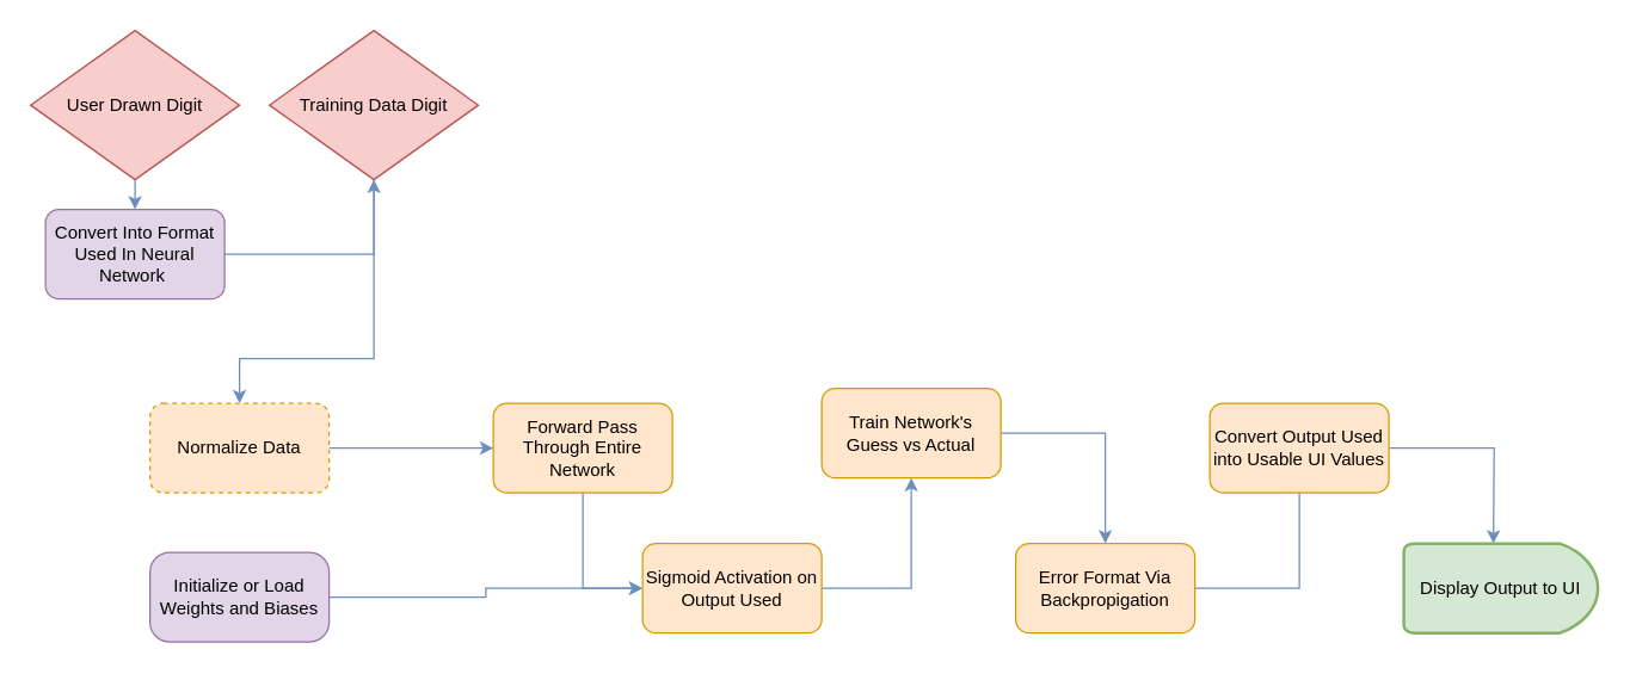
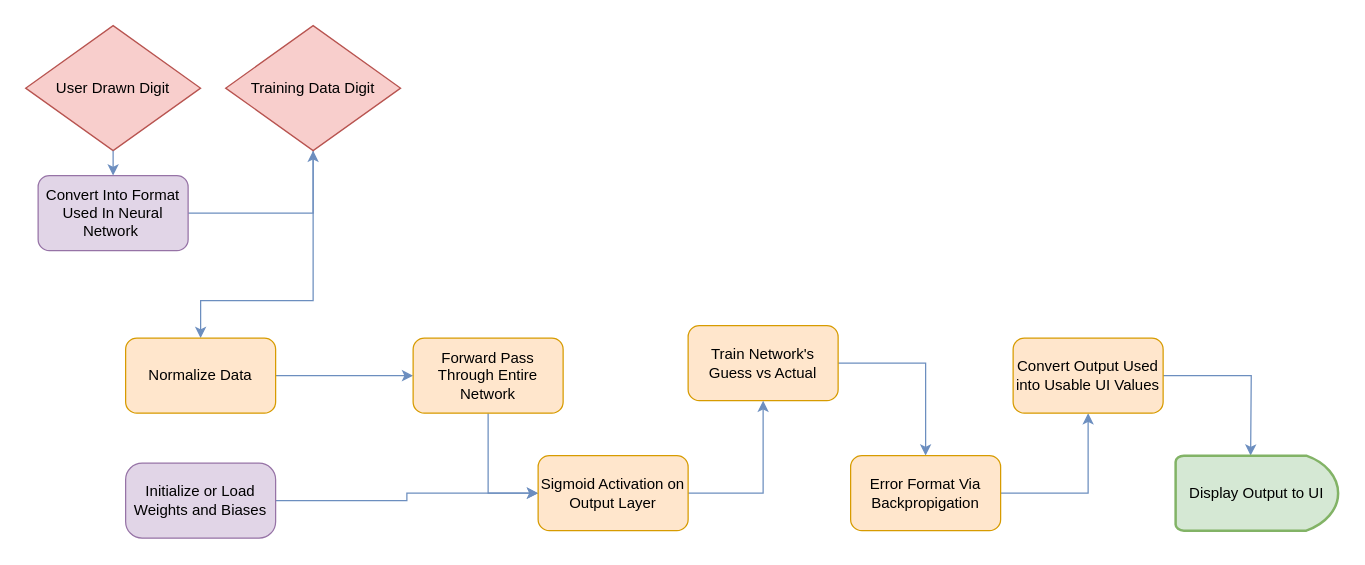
  <mxCell id="0" />
  <mxCell id="1" parent="0" />
  <mxCell id="2" value="" style="edgeStyle=orthogonalEdgeStyle;rounded=0;orthogonalLoop=1;jettySize=auto;html=1;fillColor=#dae8fc;strokeColor=#6c8ebf;" edge="1" parent="1" source="3" target="6"><mxGeometry relative="1" as="geometry" /></mxCell>
  <mxCell id="3" value="Convert Into Format Used In Neural Network&amp;nbsp;" style="rounded=1;whiteSpace=wrap;html=1;fillColor=#e1d5e7;strokeColor=#9673a6;" vertex="1" parent="1"><mxGeometry x="30" y="140" width="120" height="60" as="geometry" /></mxCell>
  <mxCell id="4" value="User Drawn Digit" style="rhombus;whiteSpace=wrap;html=1;fillColor=#f8cecc;strokeColor=#b85450;" vertex="1" parent="1"><mxGeometry x="20" y="20" width="140" height="100" as="geometry" /></mxCell>
  <mxCell id="5" style="edgeStyle=orthogonalEdgeStyle;rounded=0;orthogonalLoop=1;jettySize=auto;html=1;fillColor=#dae8fc;strokeColor=#6c8ebf;" edge="1" parent="1" source="6" target="8"><mxGeometry relative="1" as="geometry"><Array as="points"><mxPoint x="250" y="240" /><mxPoint x="160" y="240" /></Array></mxGeometry></mxCell>
  <mxCell id="6" value="Training Data Digit" style="rhombus;whiteSpace=wrap;html=1;fillColor=#f8cecc;strokeColor=#b85450;" vertex="1" parent="1"><mxGeometry x="180" y="20" width="140" height="100" as="geometry" /></mxCell>
  <mxCell id="7" style="edgeStyle=orthogonalEdgeStyle;rounded=0;orthogonalLoop=1;jettySize=auto;html=1;entryX=0;entryY=0.5;entryDx=0;entryDy=0;fillColor=#dae8fc;strokeColor=#6c8ebf;" edge="1" parent="1" source="8" target="10"><mxGeometry relative="1" as="geometry" /></mxCell>
- <mxCell id="8" value="Normalize Data" style="rounded=1;whiteSpace=wrap;html=1;fillColor=#ffe6cc;strokeColor=#d79b00;dashed=1;" vertex="1" parent="1"><mxGeometry x="100" y="270" width="120" height="60" as="geometry" /></mxCell>
+ <mxCell id="8" value="Normalize Data" style="rounded=1;whiteSpace=wrap;html=1;fillColor=#ffe6cc;strokeColor=#d79b00;" vertex="1" parent="1"><mxGeometry x="100" y="270" width="120" height="60" as="geometry" /></mxCell>
  <mxCell id="9" style="edgeStyle=orthogonalEdgeStyle;rounded=0;orthogonalLoop=1;jettySize=auto;html=1;entryX=0;entryY=0.5;entryDx=0;entryDy=0;fillColor=#dae8fc;strokeColor=#6c8ebf;" edge="1" parent="1" source="10" target="21"><mxGeometry relative="1" as="geometry" /></mxCell>
  <mxCell id="10" value="Forward Pass Through Entire Network" style="whiteSpace=wrap;html=1;rounded=1;fillColor=#ffe6cc;strokeColor=#d79b00;" vertex="1" parent="1"><mxGeometry x="330" y="270" width="120" height="60" as="geometry" /></mxCell>
  <mxCell id="11" style="edgeStyle=orthogonalEdgeStyle;rounded=0;orthogonalLoop=1;jettySize=auto;html=1;fillColor=#dae8fc;strokeColor=#6c8ebf;" edge="1" parent="1" source="12" target="21"><mxGeometry relative="1" as="geometry" /></mxCell>
  <mxCell id="12" value="Initialize or Load Weights and Biases" style="rounded=1;whiteSpace=wrap;html=1;fillColor=#e1d5e7;strokeColor=#9673a6;arcSize=22;" vertex="1" parent="1"><mxGeometry x="100" y="370" width="120" height="60" as="geometry" /></mxCell>
  <mxCell id="13" style="edgeStyle=orthogonalEdgeStyle;rounded=0;orthogonalLoop=1;jettySize=auto;html=1;fillColor=#dae8fc;strokeColor=#6c8ebf;" edge="1" parent="1" source="14" target="16"><mxGeometry relative="1" as="geometry" /></mxCell>
  <mxCell id="14" value="Train Network's Guess vs Actual" style="rounded=1;whiteSpace=wrap;html=1;fillColor=#ffe6cc;strokeColor=#d79b00;" vertex="1" parent="1"><mxGeometry x="550" y="260" width="120" height="60" as="geometry" /></mxCell>
- <mxCell id="15" style="edgeStyle=orthogonalEdgeStyle;rounded=0;orthogonalLoop=1;jettySize=auto;html=1;entryX=0.5;entryY=1;entryDx=0;entryDy=0;fillColor=#dae8fc;strokeColor=#6c8ebf;endArrow=none;" edge="1" parent="1" source="16" target="18"><mxGeometry relative="1" as="geometry" /></mxCell>
+ <mxCell id="15" style="edgeStyle=orthogonalEdgeStyle;rounded=0;orthogonalLoop=1;jettySize=auto;html=1;entryX=0.5;entryY=1;entryDx=0;entryDy=0;fillColor=#dae8fc;strokeColor=#6c8ebf;" edge="1" parent="1" source="16" target="18"><mxGeometry relative="1" as="geometry" /></mxCell>
  <mxCell id="16" value="Error Format Via Backpropigation" style="rounded=1;whiteSpace=wrap;html=1;fillColor=#ffe6cc;strokeColor=#d79b00;" vertex="1" parent="1"><mxGeometry x="680" y="364" width="120" height="60" as="geometry" /></mxCell>
  <mxCell id="17" value="" style="edgeStyle=orthogonalEdgeStyle;rounded=0;orthogonalLoop=1;jettySize=auto;html=1;fillColor=#dae8fc;strokeColor=#6c8ebf;" edge="1" parent="1" source="18"><mxGeometry relative="1" as="geometry"><mxPoint x="1000" y="364" as="targetPoint" /></mxGeometry></mxCell>
  <mxCell id="18" value="Convert Output Used into Usable UI Values" style="rounded=1;whiteSpace=wrap;html=1;fillColor=#ffe6cc;strokeColor=#d79b00;" vertex="1" parent="1"><mxGeometry x="810" y="270" width="120" height="60" as="geometry" /></mxCell>
  <mxCell id="19" value="" style="endArrow=classic;html=1;rounded=0;exitX=0.5;exitY=1;exitDx=0;exitDy=0;entryX=0.5;entryY=0;entryDx=0;entryDy=0;fillColor=#dae8fc;strokeColor=#6c8ebf;" edge="1" parent="1" source="4" target="3"><mxGeometry width="50" height="50" relative="1" as="geometry"><mxPoint x="-720" y="410" as="sourcePoint" /><mxPoint x="-670" y="360" as="targetPoint" /></mxGeometry></mxCell>
  <mxCell id="20" style="edgeStyle=orthogonalEdgeStyle;rounded=0;orthogonalLoop=1;jettySize=auto;html=1;entryX=0.5;entryY=1;entryDx=0;entryDy=0;exitX=1;exitY=0.5;exitDx=0;exitDy=0;fillColor=#dae8fc;strokeColor=#6c8ebf;" edge="1" parent="1" source="21" target="14"><mxGeometry relative="1" as="geometry" /></mxCell>
- <mxCell id="21" value="Sigmoid Activation on Output Used" style="rounded=1;whiteSpace=wrap;html=1;fillColor=#ffe6cc;strokeColor=#d79b00;" vertex="1" parent="1"><mxGeometry x="430" y="364" width="120" height="60" as="geometry" /></mxCell>
+ <mxCell id="21" value="Sigmoid Activation on Output Layer" style="rounded=1;whiteSpace=wrap;html=1;fillColor=#ffe6cc;strokeColor=#d79b00;" vertex="1" parent="1"><mxGeometry x="430" y="364" width="120" height="60" as="geometry" /></mxCell>
  <mxCell id="22" value="Display Output to UI" style="strokeWidth=2;html=1;shape=mxgraph.flowchart.delay;whiteSpace=wrap;fillColor=#d5e8d4;strokeColor=#82b366;" vertex="1" parent="1"><mxGeometry x="940" y="364" width="130" height="60" as="geometry" /></mxCell>
